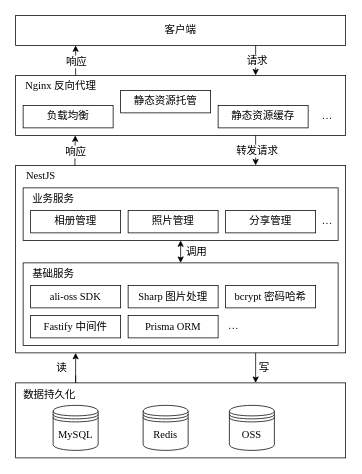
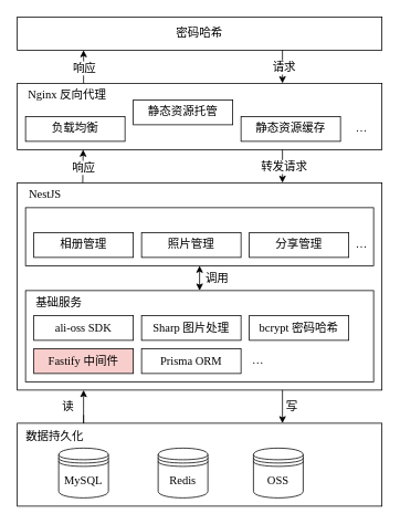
  <mxCell id="0" />
  <mxCell id="1" parent="0" />
  <mxCell id="2" value="" style="rounded=0;whiteSpace=wrap;html=1;" vertex="1" parent="1"><mxGeometry x="20" y="100" width="440" height="80" as="geometry" /></mxCell>
  <mxCell id="3" value="&lt;font face=&quot;Times New Roman&quot; style=&quot;font-size: 14px;&quot;&gt;Nginx &lt;/font&gt;&lt;font style=&quot;font-size: 14px;&quot; face=&quot;宋体&quot;&gt;反向代理&lt;/font&gt;" style="text;html=1;align=center;verticalAlign=middle;resizable=0;points=[];autosize=1;strokeColor=none;fillColor=none;" vertex="1" parent="1"><mxGeometry x="20" y="100" width="120" height="30" as="geometry" /></mxCell>
  <mxCell id="4" value="&lt;font face=&quot;宋体&quot; style=&quot;font-size: 14px;&quot;&gt;负载均衡&lt;/font&gt;" style="rounded=0;whiteSpace=wrap;html=1;" vertex="1" parent="1"><mxGeometry x="30" y="140" width="120" height="30" as="geometry" /></mxCell>
  <mxCell id="5" value="&lt;font face=&quot;宋体&quot; style=&quot;font-size: 14px;&quot;&gt;静态资源托管&lt;/font&gt;" style="rounded=0;whiteSpace=wrap;html=1;" vertex="1" parent="1"><mxGeometry x="160" y="120" width="120" height="30" as="geometry" /></mxCell>
  <mxCell id="6" value="&lt;font face=&quot;宋体&quot; style=&quot;font-size: 14px;&quot;&gt;静态资源缓存&lt;/font&gt;" style="rounded=0;whiteSpace=wrap;html=1;" vertex="1" parent="1"><mxGeometry x="290" y="140" width="120" height="30" as="geometry" /></mxCell>
  <mxCell id="7" value="&lt;font style=&quot;font-size: 14px;&quot; face=&quot;宋体&quot;&gt;…&lt;/font&gt;" style="text;html=1;align=center;verticalAlign=middle;resizable=0;points=[];autosize=1;strokeColor=none;fillColor=none;" vertex="1" parent="1"><mxGeometry x="415" y="140" width="40" height="30" as="geometry" /></mxCell>
- <mxCell id="8" value="&lt;font face=&quot;宋体&quot; style=&quot;font-size: 14px;&quot;&gt;客户端&lt;/font&gt;" style="rounded=0;whiteSpace=wrap;html=1;" vertex="1" parent="1"><mxGeometry x="20" y="20" width="440" height="40" as="geometry" /></mxCell>
+ <mxCell id="8" value="&lt;font face=&quot;宋体&quot; style=&quot;font-size: 14px;&quot;&gt;密码哈希&lt;/font&gt;" style="rounded=0;whiteSpace=wrap;html=1;" vertex="1" parent="1"><mxGeometry x="20" y="20" width="440" height="40" as="geometry" /></mxCell>
  <mxCell id="9" value="" style="rounded=0;whiteSpace=wrap;html=1;" vertex="1" parent="1"><mxGeometry x="20" y="220" width="440" height="250" as="geometry" /></mxCell>
  <mxCell id="10" value="&lt;font face=&quot;Times New Roman&quot; style=&quot;font-size: 14px;&quot;&gt;NestJS&amp;nbsp;&lt;/font&gt;" style="text;html=1;align=center;verticalAlign=middle;resizable=0;points=[];autosize=1;strokeColor=none;fillColor=none;" vertex="1" parent="1"><mxGeometry x="20" y="220" width="70" height="30" as="geometry" /></mxCell>
  <mxCell id="11" value="" style="rounded=0;whiteSpace=wrap;html=1;" vertex="1" parent="1"><mxGeometry x="30" y="250" width="420" height="70" as="geometry" /></mxCell>
- <mxCell id="12" value="&lt;font face=&quot;宋体&quot; style=&quot;font-size: 14px;&quot;&gt;业务服务&lt;/font&gt;" style="text;html=1;align=center;verticalAlign=middle;resizable=0;points=[];autosize=1;strokeColor=none;fillColor=none;" vertex="1" parent="1"><mxGeometry x="30" y="250" width="80" height="30" as="geometry" /></mxCell>
  <mxCell id="13" value="" style="rounded=0;whiteSpace=wrap;html=1;" vertex="1" parent="1"><mxGeometry x="30" y="350" width="420" height="110" as="geometry" /></mxCell>
  <mxCell id="14" value="&lt;font face=&quot;宋体&quot; style=&quot;font-size: 14px;&quot;&gt;基础服务&lt;/font&gt;" style="text;html=1;align=center;verticalAlign=middle;resizable=0;points=[];autosize=1;strokeColor=none;fillColor=none;" vertex="1" parent="1"><mxGeometry x="30" y="350" width="80" height="30" as="geometry" /></mxCell>
  <mxCell id="15" value="&lt;font face=&quot;宋体&quot; style=&quot;font-size: 14px;&quot;&gt;相册管理&lt;/font&gt;" style="rounded=0;whiteSpace=wrap;html=1;" vertex="1" parent="1"><mxGeometry x="40" y="280" width="120" height="30" as="geometry" /></mxCell>
  <mxCell id="16" value="&lt;font face=&quot;宋体&quot; style=&quot;font-size: 14px;&quot;&gt;照片管理&lt;/font&gt;" style="rounded=0;whiteSpace=wrap;html=1;" vertex="1" parent="1"><mxGeometry x="170" y="280" width="120" height="30" as="geometry" /></mxCell>
  <mxCell id="17" value="&lt;font face=&quot;宋体&quot;&gt;&lt;span style=&quot;font-size: 14px;&quot;&gt;分享管理&lt;/span&gt;&lt;/font&gt;" style="rounded=0;whiteSpace=wrap;html=1;" vertex="1" parent="1"><mxGeometry x="300" y="280" width="120" height="30" as="geometry" /></mxCell>
  <mxCell id="18" value="&lt;font style=&quot;font-size: 14px;&quot; face=&quot;宋体&quot;&gt;…&lt;/font&gt;" style="text;html=1;align=center;verticalAlign=middle;resizable=0;points=[];autosize=1;strokeColor=none;fillColor=none;" vertex="1" parent="1"><mxGeometry x="415" y="280" width="40" height="30" as="geometry" /></mxCell>
  <mxCell id="19" value="&lt;span style=&quot;font-size: 14px;&quot;&gt;&lt;font face=&quot;Times New Roman&quot;&gt;ali-oss SDK&lt;/font&gt;&lt;/span&gt;" style="rounded=0;whiteSpace=wrap;html=1;" vertex="1" parent="1"><mxGeometry x="40" y="380" width="120" height="30" as="geometry" /></mxCell>
  <mxCell id="20" value="&lt;font style=&quot;font-size: 14px;&quot;&gt;&lt;font style=&quot;font-size: 14px;&quot; face=&quot;Times New Roman&quot;&gt;Sharp &lt;/font&gt;&lt;font style=&quot;font-size: 14px;&quot; face=&quot;宋体&quot;&gt;图片处理&lt;/font&gt;&lt;/font&gt;" style="rounded=0;whiteSpace=wrap;html=1;" vertex="1" parent="1"><mxGeometry x="170" y="380" width="120" height="30" as="geometry" /></mxCell>
  <mxCell id="21" value="&lt;font style=&quot;font-size: 14px;&quot; face=&quot;宋体&quot;&gt;…&lt;/font&gt;" style="text;html=1;align=center;verticalAlign=middle;resizable=0;points=[];autosize=1;strokeColor=none;fillColor=none;" vertex="1" parent="1"><mxGeometry x="290" y="420" width="40" height="30" as="geometry" /></mxCell>
  <mxCell id="22" value="&lt;span style=&quot;font-size: 14px;&quot;&gt;&lt;font face=&quot;Times New Roman&quot;&gt;bcrypt &lt;/font&gt;&lt;font face=&quot;宋体&quot;&gt;密码哈希&lt;/font&gt;&lt;/span&gt;" style="rounded=0;whiteSpace=wrap;html=1;" vertex="1" parent="1"><mxGeometry x="300" y="380" width="120" height="30" as="geometry" /></mxCell>
  <mxCell id="23" value="&lt;span style=&quot;font-size: 14px;&quot;&gt;&lt;font face=&quot;Times New Roman&quot;&gt;Prisma ORM&lt;/font&gt;&lt;/span&gt;" style="rounded=0;whiteSpace=wrap;html=1;" vertex="1" parent="1"><mxGeometry x="170" y="420" width="120" height="30" as="geometry" /></mxCell>
- <mxCell id="24" value="&lt;span style=&quot;font-size: 14px;&quot;&gt;&lt;font face=&quot;Times New Roman&quot;&gt;Fastify &lt;/font&gt;&lt;font face=&quot;宋体&quot;&gt;中间件&lt;/font&gt;&lt;/span&gt;" style="rounded=0;whiteSpace=wrap;html=1;" vertex="1" parent="1"><mxGeometry x="40" y="420" width="120" height="30" as="geometry" /></mxCell>
+ <mxCell id="24" value="&lt;span style=&quot;font-size: 14px;&quot;&gt;&lt;font face=&quot;Times New Roman&quot;&gt;Fastify &lt;/font&gt;&lt;font face=&quot;宋体&quot;&gt;中间件&lt;/font&gt;&lt;/span&gt;" style="rounded=0;whiteSpace=wrap;html=1;fillColor=#f8cecc;" vertex="1" parent="1"><mxGeometry x="40" y="420" width="120" height="30" as="geometry" /></mxCell>
  <mxCell id="25" value="" style="rounded=0;whiteSpace=wrap;html=1;" vertex="1" parent="1"><mxGeometry x="20" y="510" width="440" height="100" as="geometry" /></mxCell>
  <mxCell id="26" value="&lt;span style=&quot;font-size: 14px;&quot;&gt;&lt;font face=&quot;宋体&quot;&gt;数据持久化&lt;/font&gt;&lt;/span&gt;" style="text;html=1;align=center;verticalAlign=middle;resizable=0;points=[];autosize=1;strokeColor=none;fillColor=none;" vertex="1" parent="1"><mxGeometry x="20" y="510" width="90" height="30" as="geometry" /></mxCell>
  <mxCell id="27" value="&lt;font face=&quot;Times New Roman&quot; style=&quot;font-size: 14px;&quot;&gt;MySQL&lt;/font&gt;" style="shape=datastore;whiteSpace=wrap;html=1;" vertex="1" parent="1"><mxGeometry x="70" y="540" width="60" height="60" as="geometry" /></mxCell>
  <mxCell id="28" value="&lt;font face=&quot;Times New Roman&quot; style=&quot;font-size: 14px;&quot;&gt;Redis&lt;/font&gt;" style="shape=datastore;whiteSpace=wrap;html=1;" vertex="1" parent="1"><mxGeometry x="190" y="540" width="60" height="60" as="geometry" /></mxCell>
  <mxCell id="29" value="&lt;font face=&quot;Times New Roman&quot; style=&quot;font-size: 14px;&quot;&gt;OSS&lt;/font&gt;" style="shape=datastore;whiteSpace=wrap;html=1;" vertex="1" parent="1"><mxGeometry x="305" y="540" width="60" height="60" as="geometry" /></mxCell>
  <mxCell id="30" value="" style="endArrow=classic;html=1;rounded=0;" edge="1" parent="1"><mxGeometry width="50" height="50" relative="1" as="geometry"><mxPoint x="340" y="60" as="sourcePoint" /><mxPoint x="340" y="100" as="targetPoint" /></mxGeometry></mxCell>
  <mxCell id="31" value="&lt;font face=&quot;宋体&quot; style=&quot;font-size: 14px;&quot;&gt;请求&lt;/font&gt;" style="edgeLabel;html=1;align=center;verticalAlign=middle;resizable=0;points=[];" vertex="1" connectable="0" parent="30"><mxGeometry x="-0.056" y="1" relative="1" as="geometry"><mxPoint y="1" as="offset" /></mxGeometry></mxCell>
  <mxCell id="32" value="" style="endArrow=classic;html=1;rounded=0;" edge="1" parent="1"><mxGeometry width="50" height="50" relative="1" as="geometry"><mxPoint x="100" y="100" as="sourcePoint" /><mxPoint x="100" y="60" as="targetPoint" /></mxGeometry></mxCell>
  <mxCell id="33" value="&lt;font face=&quot;宋体&quot; style=&quot;font-size: 14px;&quot;&gt;响应&lt;/font&gt;" style="edgeLabel;html=1;align=center;verticalAlign=middle;resizable=0;points=[];" vertex="1" connectable="0" parent="32"><mxGeometry x="-0.011" relative="1" as="geometry"><mxPoint y="1" as="offset" /></mxGeometry></mxCell>
  <mxCell id="34" value="" style="endArrow=classic;startArrow=classic;html=1;rounded=0;" edge="1" parent="1"><mxGeometry width="50" height="50" relative="1" as="geometry"><mxPoint x="240" y="320" as="sourcePoint" /><mxPoint x="240" y="350" as="targetPoint" /></mxGeometry></mxCell>
  <mxCell id="35" value="&lt;font face=&quot;宋体&quot; style=&quot;font-size: 14px;&quot;&gt;调用&lt;/font&gt;" style="edgeLabel;html=1;align=center;verticalAlign=middle;resizable=0;points=[];" vertex="1" connectable="0" parent="34"><mxGeometry x="0.025" relative="1" as="geometry"><mxPoint x="20" as="offset" /></mxGeometry></mxCell>
  <mxCell id="36" value="" style="endArrow=classic;html=1;rounded=0;" edge="1" parent="1"><mxGeometry width="50" height="50" relative="1" as="geometry"><mxPoint x="340" y="180" as="sourcePoint" /><mxPoint x="340" y="220" as="targetPoint" /></mxGeometry></mxCell>
  <mxCell id="37" value="&lt;font face=&quot;宋体&quot; style=&quot;font-size: 14px;&quot;&gt;转发请求&lt;/font&gt;" style="edgeLabel;html=1;align=center;verticalAlign=middle;resizable=0;points=[];" vertex="1" connectable="0" parent="36"><mxGeometry x="-0.056" y="1" relative="1" as="geometry"><mxPoint y="1" as="offset" /></mxGeometry></mxCell>
  <mxCell id="38" value="" style="endArrow=classic;html=1;rounded=0;" edge="1" parent="1"><mxGeometry width="50" height="50" relative="1" as="geometry"><mxPoint x="99" y="220" as="sourcePoint" /><mxPoint x="99.5" y="180" as="targetPoint" /></mxGeometry></mxCell>
  <mxCell id="39" value="&lt;font face=&quot;宋体&quot; style=&quot;font-size: 14px;&quot;&gt;响应&lt;/font&gt;" style="edgeLabel;html=1;align=center;verticalAlign=middle;resizable=0;points=[];" vertex="1" connectable="0" parent="38"><mxGeometry x="-0.011" relative="1" as="geometry"><mxPoint y="1" as="offset" /></mxGeometry></mxCell>
  <mxCell id="40" value="" style="endArrow=classic;html=1;rounded=0;" edge="1" parent="1"><mxGeometry width="50" height="50" relative="1" as="geometry"><mxPoint x="340" y="470" as="sourcePoint" /><mxPoint x="340" y="510" as="targetPoint" /></mxGeometry></mxCell>
  <mxCell id="41" value="&lt;font face=&quot;宋体&quot; style=&quot;font-size: 14px;&quot;&gt;写&lt;/font&gt;" style="edgeLabel;html=1;align=center;verticalAlign=middle;resizable=0;points=[];" vertex="1" connectable="0" parent="40"><mxGeometry x="-0.056" y="1" relative="1" as="geometry"><mxPoint x="9" y="1" as="offset" /></mxGeometry></mxCell>
  <mxCell id="42" value="" style="endArrow=classic;html=1;rounded=0;" edge="1" parent="1"><mxGeometry width="50" height="50" relative="1" as="geometry"><mxPoint x="100" y="500" as="sourcePoint" /><mxPoint x="100" y="470" as="targetPoint" /><Array as="points"><mxPoint x="100" y="510" /></Array></mxGeometry></mxCell>
  <mxCell id="43" value="&lt;font face=&quot;宋体&quot; style=&quot;font-size: 14px;&quot;&gt;读&lt;/font&gt;" style="edgeLabel;html=1;align=center;verticalAlign=middle;resizable=0;points=[];" vertex="1" connectable="0" parent="42"><mxGeometry x="-0.011" relative="1" as="geometry"><mxPoint x="-20" y="-5" as="offset" /></mxGeometry></mxCell>
